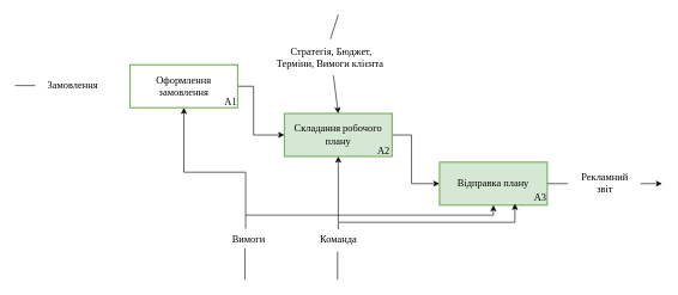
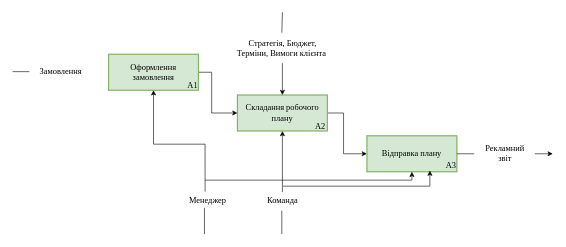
  <mxCell id="0" />
  <mxCell id="1" parent="0" />
  <mxCell id="2" style="edgeStyle=orthogonalEdgeStyle;rounded=0;orthogonalLoop=1;jettySize=auto;html=1;exitX=1;exitY=0.5;exitDx=0;exitDy=0;entryX=0;entryY=0.5;entryDx=0;entryDy=0;" edge="1" parent="1" source="3" target="8"><mxGeometry relative="1" as="geometry"><mxPoint x="351" y="190" as="targetPoint" /><Array as="points"><mxPoint x="352" y="120" /><mxPoint x="352" y="188" /></Array></mxGeometry></mxCell>
- <mxCell id="3" value="Оформлення замовлення" style="rounded=0;whiteSpace=wrap;html=1;fontSize=14;fillColor=#ffffff;strokeColor=#82b366;strokeWidth=2;fontFamily=Georgia;" vertex="1" parent="1"><mxGeometry x="180" y="90" width="150" height="60" as="geometry" /></mxCell>
+ <mxCell id="3" value="Оформлення замовлення" style="rounded=0;whiteSpace=wrap;html=1;fontSize=14;fillColor=#d5e8d4;strokeColor=#82b366;strokeWidth=2;fontFamily=Georgia;" vertex="1" parent="1"><mxGeometry x="180" y="90" width="150" height="60" as="geometry" /></mxCell>
  <mxCell id="4" value="Замовлення" style="text;html=1;align=center;verticalAlign=middle;resizable=0;points=[];autosize=1;strokeColor=none;fillColor=none;fontSize=14;fontFamily=Georgia;" vertex="1" parent="1"><mxGeometry x="50" y="105" width="100" height="30" as="geometry" /></mxCell>
  <mxCell id="5" value="" style="endArrow=none;html=1;rounded=0;entryX=-0.02;entryY=0.467;entryDx=0;entryDy=0;entryPerimeter=0;" edge="1" parent="1" target="4"><mxGeometry width="50" height="50" relative="1" as="geometry"><mxPoint x="20" y="119" as="sourcePoint" /><mxPoint y="119.5" as="targetPoint" x="10" /></mxGeometry></mxCell>
  <mxCell id="6" value="А1" style="text;html=1;align=center;verticalAlign=middle;resizable=0;points=[];autosize=1;strokeColor=none;fillColor=none;fontFamily=Georgia;fontSize=14;" vertex="1" parent="1"><mxGeometry x="300" y="128" width="40" height="30" as="geometry" /></mxCell>
  <mxCell id="7" style="edgeStyle=orthogonalEdgeStyle;rounded=0;orthogonalLoop=1;jettySize=auto;html=1;exitX=1;exitY=0.5;exitDx=0;exitDy=0;entryX=0;entryY=0.5;entryDx=0;entryDy=0;" edge="1" parent="1" source="8" target="11"><mxGeometry relative="1" as="geometry"><mxPoint x="571" y="260" as="targetPoint" /><Array as="points"><mxPoint x="572" y="188" /><mxPoint x="572" y="256" /></Array></mxGeometry></mxCell>
  <mxCell id="8" value="Складання робочого плану" style="rounded=0;whiteSpace=wrap;html=1;fontSize=14;fillColor=#d5e8d4;strokeColor=#82b366;strokeWidth=2;fontFamily=Georgia;" vertex="1" parent="1"><mxGeometry x="395" y="158" width="150" height="60" as="geometry" /></mxCell>
  <mxCell id="9" value="А2" style="text;html=1;align=center;verticalAlign=middle;resizable=0;points=[];autosize=1;strokeColor=none;fillColor=none;fontFamily=Georgia;fontSize=14;" vertex="1" parent="1"><mxGeometry x="513" y="196" width="40" height="30" as="geometry" /></mxCell>
  <mxCell id="10" style="edgeStyle=orthogonalEdgeStyle;rounded=0;orthogonalLoop=1;jettySize=auto;html=1;exitX=1;exitY=0.5;exitDx=0;exitDy=0;" edge="1" parent="1" source="18"><mxGeometry relative="1" as="geometry"><mxPoint x="921" y="256" as="targetPoint" /></mxGeometry></mxCell>
  <mxCell id="11" value="Відправка плану" style="rounded=0;whiteSpace=wrap;html=1;fontSize=14;fillColor=#d5e8d4;strokeColor=#82b366;strokeWidth=2;fontFamily=Georgia;" vertex="1" parent="1"><mxGeometry x="611" y="226" width="150" height="60" as="geometry" /></mxCell>
  <mxCell id="12" value="А3" style="text;html=1;align=center;verticalAlign=middle;resizable=0;points=[];autosize=1;strokeColor=none;fillColor=none;fontFamily=Georgia;fontSize=14;" vertex="1" parent="1"><mxGeometry x="731" y="261" width="40" height="30" as="geometry" /></mxCell>
  <mxCell id="13" value="" style="endArrow=classic;html=1;rounded=0;entryX=0.5;entryY=0;entryDx=0;entryDy=0;" edge="1" parent="1" source="14" target="8"><mxGeometry width="50" height="50" relative="1" as="geometry"><mxPoint x="470" y="40" as="sourcePoint" /><mxPoint x="461" y="90" as="targetPoint" /></mxGeometry></mxCell>
- <mxCell id="14" value="&amp;nbsp;Стратегія, Бюджет,&amp;nbsp;&lt;div&gt;Терміни, Вимоги клієнта&amp;nbsp;&lt;/div&gt;" style="text;html=1;align=center;verticalAlign=middle;resizable=0;points=[];autosize=1;strokeColor=none;fillColor=none;fontSize=14;fontFamily=Georgia;" vertex="1" parent="1"><mxGeometry x="365" y="55" width="190" height="50" as="geometry" /></mxCell>
- <mxCell id="15" value="Вимоги" style="text;html=1;align=center;verticalAlign=middle;resizable=0;points=[];autosize=1;strokeColor=none;fillColor=none;fontFamily=Georgia;fontSize=14;" vertex="1" parent="1"><mxGeometry x="300" y="320" width="90" height="30" as="geometry" /></mxCell>
+ <mxCell id="14" value="&amp;nbsp;Стратегія, Бюджет,&amp;nbsp;&lt;div&gt;Терміни, Вимоги клієнта&amp;nbsp;&lt;/div&gt;" style="text;html=1;align=center;verticalAlign=middle;resizable=0;points=[];autosize=1;strokeColor=none;fillColor=none;fontSize=14;fontFamily=Georgia;" vertex="1" parent="1"><mxGeometry x="375" y="55" width="190" height="50" as="geometry" /></mxCell>
+ <mxCell id="15" value="Менеджер" style="text;html=1;align=center;verticalAlign=middle;resizable=0;points=[];autosize=1;strokeColor=none;fillColor=none;fontFamily=Georgia;fontSize=14;" vertex="1" parent="1"><mxGeometry x="300" y="320" width="90" height="30" as="geometry" /></mxCell>
  <mxCell id="16" value="" style="endArrow=classic;html=1;rounded=0;entryX=0.5;entryY=1;entryDx=0;entryDy=0;exitX=0.456;exitY=-0.033;exitDx=0;exitDy=0;exitPerimeter=0;" edge="1" parent="1" source="15" target="3"><mxGeometry width="50" height="50" relative="1" as="geometry"><mxPoint x="341" y="290" as="sourcePoint" /><mxPoint x="241" y="260" as="targetPoint" /><Array as="points"><mxPoint x="341" y="240" /><mxPoint x="255" y="240" /></Array></mxGeometry></mxCell>
  <mxCell id="17" value="" style="endArrow=none;html=1;rounded=0;entryX=0.444;entryY=0.867;entryDx=0;entryDy=0;entryPerimeter=0;" edge="1" parent="1" target="15"><mxGeometry width="50" height="50" relative="1" as="geometry"><mxPoint x="340" y="390" as="sourcePoint" /><mxPoint x="340" y="380" as="targetPoint" /></mxGeometry></mxCell>
  <mxCell id="18" value="Рекламний&lt;div&gt;звіт&lt;/div&gt;" style="text;html=1;align=center;verticalAlign=middle;resizable=0;points=[];autosize=1;strokeColor=none;fillColor=none;fontSize=14;fontFamily=Georgia;" vertex="1" parent="1"><mxGeometry x="791" y="231" width="100" height="50" as="geometry" /></mxCell>
  <mxCell id="19" value="" style="endArrow=none;html=1;rounded=0;exitX=1;exitY=0.5;exitDx=0;exitDy=0;entryX=-0.01;entryY=0.5;entryDx=0;entryDy=0;entryPerimeter=0;" edge="1" parent="1" source="11" target="18"><mxGeometry width="50" height="50" relative="1" as="geometry"><mxPoint x="791" y="255.51" as="sourcePoint" /><mxPoint x="859" y="255.5" as="targetPoint" /></mxGeometry></mxCell>
  <mxCell id="20" value="" style="endArrow=classic;html=1;rounded=0;entryX=0.5;entryY=1;entryDx=0;entryDy=0;" edge="1" parent="1" source="21" target="8"><mxGeometry width="50" height="50" relative="1" as="geometry"><mxPoint x="470" y="390" as="sourcePoint" /><mxPoint x="513" y="340" as="targetPoint" /></mxGeometry></mxCell>
  <mxCell id="21" value="Команда" style="text;html=1;align=center;verticalAlign=middle;resizable=0;points=[];autosize=1;strokeColor=none;fillColor=none;fontFamily=Georgia;fontSize=14;" vertex="1" parent="1"><mxGeometry x="430" y="320" width="80" height="30" as="geometry" /></mxCell>
  <mxCell id="22" value="" style="endArrow=none;html=1;rounded=0;entryX=0.488;entryY=1.033;entryDx=0;entryDy=0;entryPerimeter=0;" edge="1" parent="1" target="21"><mxGeometry width="50" height="50" relative="1" as="geometry"><mxPoint x="469" y="390" as="sourcePoint" /><mxPoint x="469.5" y="350" as="targetPoint" /></mxGeometry></mxCell>
  <mxCell id="23" value="" style="endArrow=none;html=1;rounded=0;exitX=0.495;exitY=-0.02;exitDx=0;exitDy=0;exitPerimeter=0;" edge="1" parent="1" source="14"><mxGeometry width="50" height="50" relative="1" as="geometry"><mxPoint x="469.5" y="30" as="sourcePoint" /><mxPoint x="470" y="20" as="targetPoint" /></mxGeometry></mxCell>
  <mxCell id="24" value="" style="endArrow=classic;html=1;rounded=0;entryX=0.5;entryY=1;entryDx=0;entryDy=0;" edge="1" parent="1" target="11"><mxGeometry width="50" height="50" relative="1" as="geometry"><mxPoint x="341" y="300" as="sourcePoint" /><mxPoint x="681" y="300" as="targetPoint" /><Array as="points"><mxPoint x="686" y="300" /></Array></mxGeometry></mxCell>
  <mxCell id="25" value="" style="endArrow=classic;html=1;rounded=0;entryX=0.7;entryY=0.967;entryDx=0;entryDy=0;entryPerimeter=0;" edge="1" parent="1" target="11"><mxGeometry width="50" height="50" relative="1" as="geometry"><mxPoint x="471" y="310" as="sourcePoint" /><mxPoint x="721" y="310" as="targetPoint" /><Array as="points"><mxPoint x="716" y="310" /></Array></mxGeometry></mxCell>
